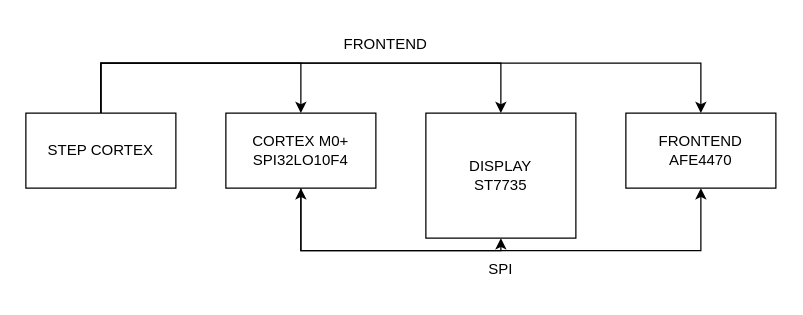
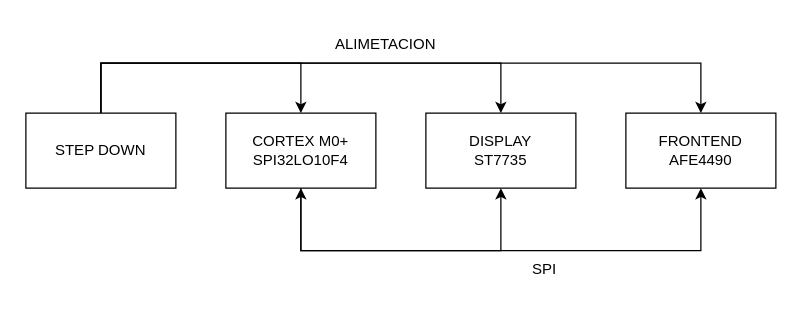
  <mxCell id="0" />
  <mxCell id="1" parent="0" />
  <mxCell id="2" style="edgeStyle=orthogonalEdgeStyle;rounded=0;orthogonalLoop=1;jettySize=auto;html=1;exitX=0.5;exitY=1;exitDx=0;exitDy=0;entryX=0.5;entryY=1;entryDx=0;entryDy=0;" edge="1" parent="1" source="4" target="10"><mxGeometry relative="1" as="geometry"><Array as="points"><mxPoint x="240" y="200" /><mxPoint x="560" y="200" /></Array></mxGeometry></mxCell>
  <mxCell id="3" style="edgeStyle=orthogonalEdgeStyle;rounded=0;orthogonalLoop=1;jettySize=auto;html=1;exitX=0.5;exitY=1;exitDx=0;exitDy=0;entryX=0.5;entryY=1;entryDx=0;entryDy=0;startArrow=classic;startFill=1;" edge="1" parent="1" source="4" target="9"><mxGeometry relative="1" as="geometry"><Array as="points"><mxPoint x="240" y="200" /><mxPoint x="400" y="200" /></Array></mxGeometry></mxCell>
  <mxCell id="4" value="&lt;div&gt;CORTEX M0+&lt;br&gt;&lt;/div&gt;&lt;div&gt;SPI32LO10F4&lt;/div&gt;" style="rounded=0;whiteSpace=wrap;html=1;" vertex="1" parent="1"><mxGeometry x="180" y="90" width="120" height="60" as="geometry" /></mxCell>
  <mxCell id="5" style="edgeStyle=orthogonalEdgeStyle;rounded=0;orthogonalLoop=1;jettySize=auto;html=1;exitX=0.5;exitY=0;exitDx=0;exitDy=0;entryX=0.5;entryY=0;entryDx=0;entryDy=0;" edge="1" parent="1" source="8" target="10"><mxGeometry relative="1" as="geometry"><Array as="points"><mxPoint x="80" y="50" /><mxPoint x="560" y="50" /></Array></mxGeometry></mxCell>
  <mxCell id="6" style="edgeStyle=orthogonalEdgeStyle;rounded=0;orthogonalLoop=1;jettySize=auto;html=1;exitX=0.5;exitY=0;exitDx=0;exitDy=0;entryX=0.5;entryY=0;entryDx=0;entryDy=0;" edge="1" parent="1" source="8" target="4"><mxGeometry relative="1" as="geometry"><Array as="points"><mxPoint x="80" y="50" /><mxPoint x="240" y="50" /></Array></mxGeometry></mxCell>
  <mxCell id="7" style="edgeStyle=orthogonalEdgeStyle;rounded=0;orthogonalLoop=1;jettySize=auto;html=1;exitX=0.5;exitY=0;exitDx=0;exitDy=0;entryX=0.5;entryY=0;entryDx=0;entryDy=0;" edge="1" parent="1" source="8" target="9"><mxGeometry relative="1" as="geometry"><Array as="points"><mxPoint x="80" y="50" /><mxPoint x="400" y="50" /></Array></mxGeometry></mxCell>
- <mxCell id="8" value="STEP CORTEX" style="rounded=0;whiteSpace=wrap;html=1;" vertex="1" parent="1"><mxGeometry x="20" y="90" width="120" height="60" as="geometry" /></mxCell>
- <mxCell id="9" value="&lt;div&gt;DISPLAY&lt;/div&gt;ST7735" style="rounded=0;whiteSpace=wrap;html=1;" vertex="1" parent="1"><mxGeometry x="340" y="90" width="120" height="100" as="geometry" /></mxCell>
- <mxCell id="10" value="&lt;div&gt;FRONTEND&lt;/div&gt;&lt;div&gt;AFE4470&lt;/div&gt;" style="rounded=0;whiteSpace=wrap;html=1;" vertex="1" parent="1"><mxGeometry x="500" y="90" width="120" height="60" as="geometry" /></mxCell>
- <mxCell id="11" value="SPI" style="text;html=1;strokeColor=none;fillColor=none;align=center;verticalAlign=middle;whiteSpace=wrap;rounded=0;" vertex="1" parent="1"><mxGeometry x="370" y="200" width="60" height="30" as="geometry" /></mxCell>
- <mxCell id="12" value="FRONTEND" style="text;html=1;strokeColor=none;fillColor=none;align=center;verticalAlign=middle;whiteSpace=wrap;rounded=0;" vertex="1" parent="1"><mxGeometry x="260" y="20" width="96" height="30" as="geometry" /></mxCell>
+ <mxCell id="8" value="STEP DOWN" style="rounded=0;whiteSpace=wrap;html=1;" vertex="1" parent="1"><mxGeometry x="20" y="90" width="120" height="60" as="geometry" /></mxCell>
+ <mxCell id="9" value="&lt;div&gt;DISPLAY&lt;/div&gt;ST7735" style="rounded=0;whiteSpace=wrap;html=1;" vertex="1" parent="1"><mxGeometry x="340" y="90" width="120" height="60" as="geometry" /></mxCell>
+ <mxCell id="10" value="&lt;div&gt;FRONTEND&lt;/div&gt;&lt;div&gt;AFE4490&lt;/div&gt;" style="rounded=0;whiteSpace=wrap;html=1;" vertex="1" parent="1"><mxGeometry x="500" y="90" width="120" height="60" as="geometry" /></mxCell>
+ <mxCell id="11" value="SPI" style="text;html=1;strokeColor=none;fillColor=none;align=center;verticalAlign=middle;whiteSpace=wrap;rounded=0;" vertex="1" parent="1"><mxGeometry x="405" y="200" width="60" height="30" as="geometry" /></mxCell>
+ <mxCell id="12" value="ALIMETACION" style="text;html=1;strokeColor=none;fillColor=none;align=center;verticalAlign=middle;whiteSpace=wrap;rounded=0;" vertex="1" parent="1"><mxGeometry x="260" y="20" width="96" height="30" as="geometry" /></mxCell>
